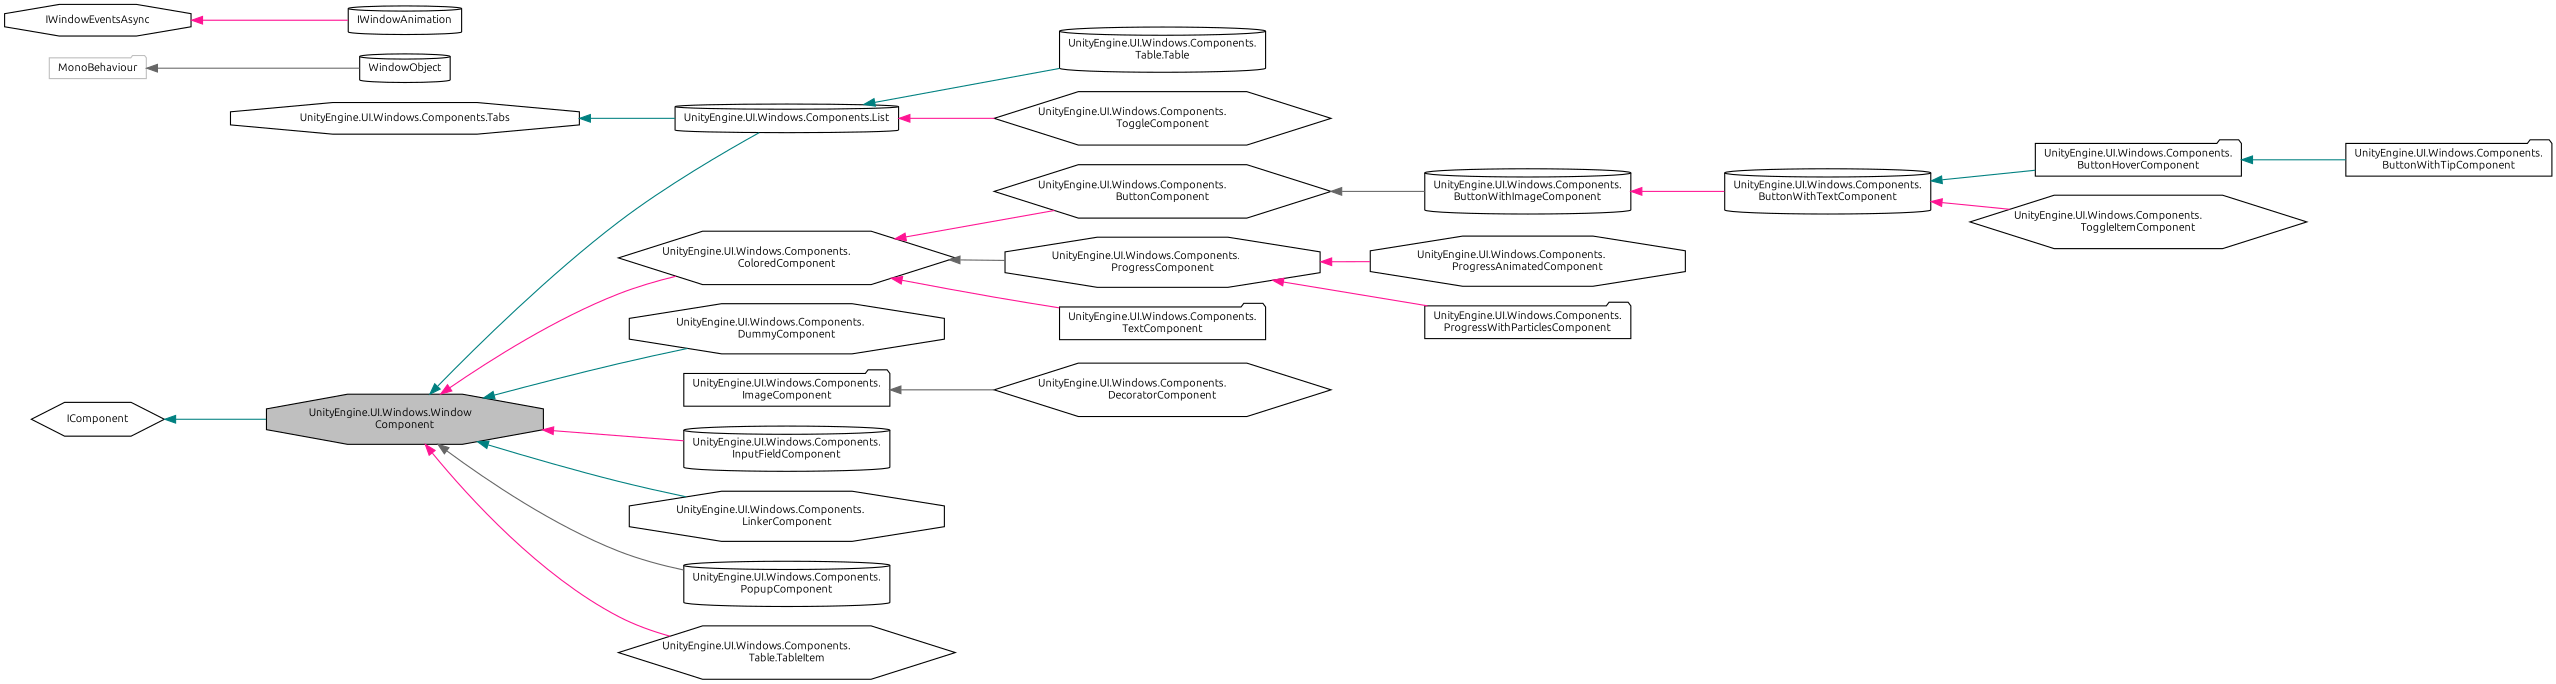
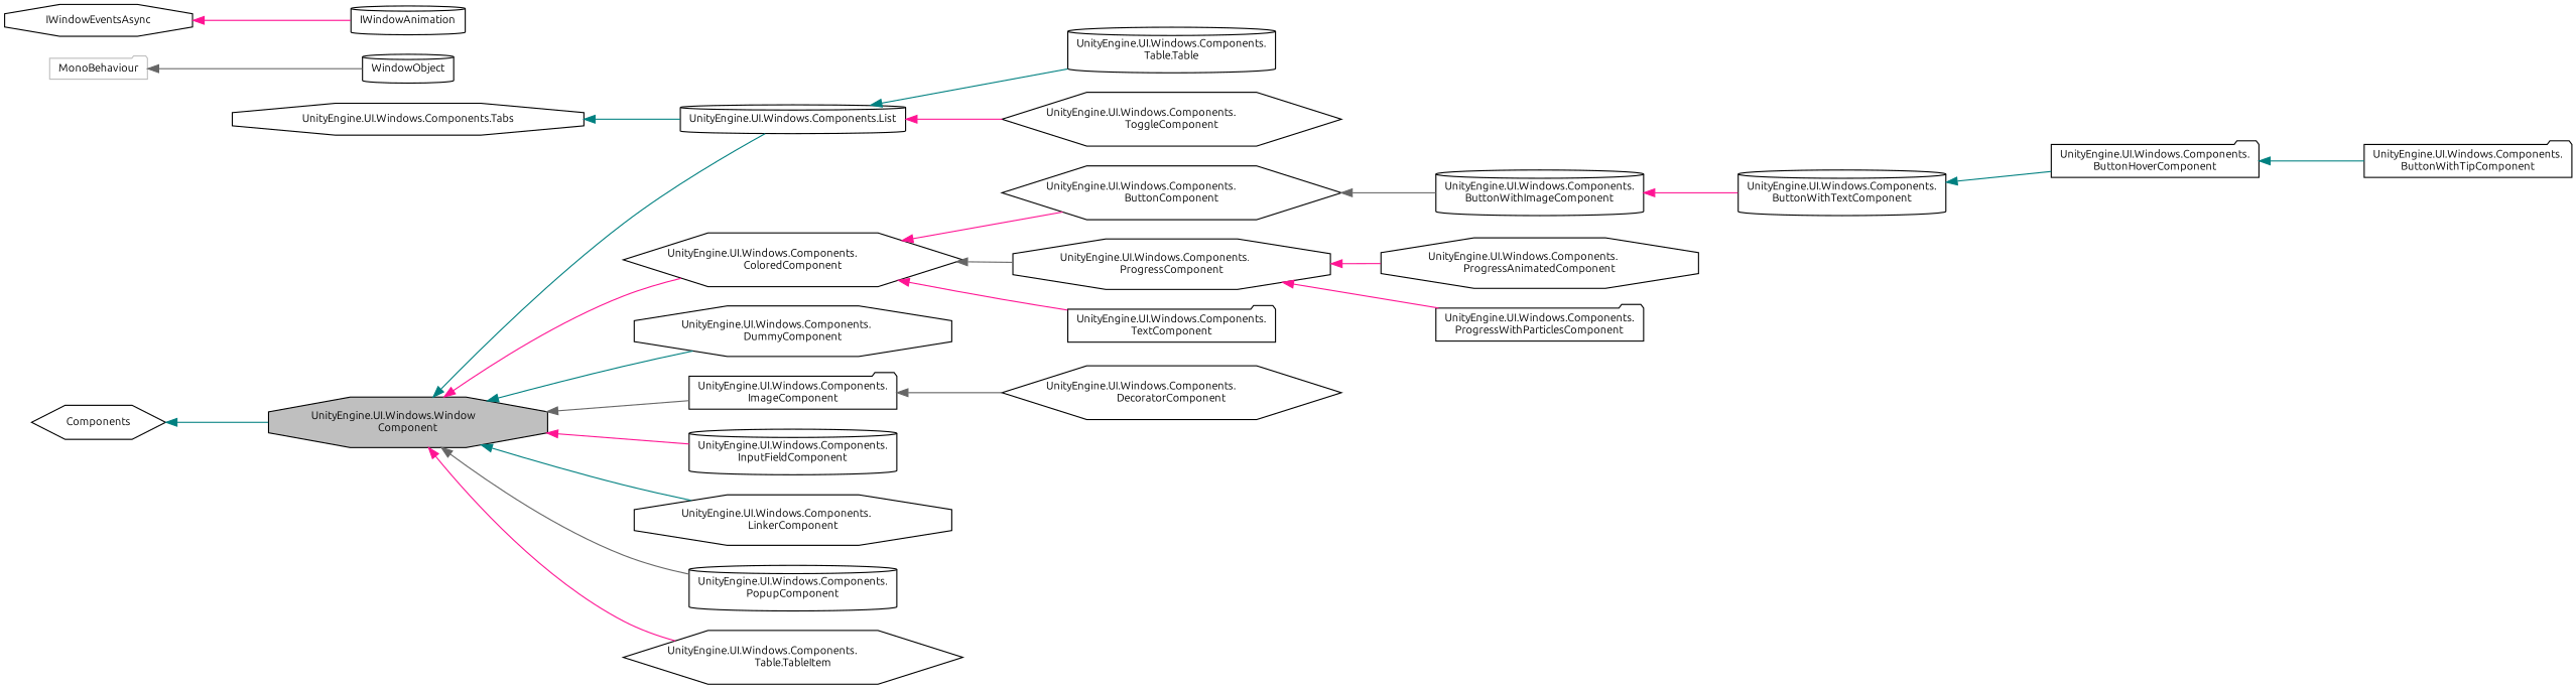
  digraph {
    fontname=Ubuntu
    rankdir=LR
    node [color=black fillcolor=white fontname=Ubuntu fontsize=10 shape=cylinder style=filled]
    edge [color=deeppink dir=back fontname=Ubuntu fontsize=10 labelfontname=FreeSans labelfontsize=10 style=solid]
    n1 [fillcolor=grey75 fontcolor=black height=0.2 label="UnityEngine.UI.Windows.Window\lComponent" shape=octagon width=0.4]
    n2 [height=0.2 label="UnityEngine.UI.Windows.Components.\lColoredComponent" shape=hexagon width=0.4]
    n3 [height=0.2 label="UnityEngine.UI.Windows.Components.\lDummyComponent" shape=octagon width=0.4]
    n4 [height=0.2 label="UnityEngine.UI.Windows.Components.\lImageComponent" shape=folder width=0.4]
    n5 [height=0.2 label="UnityEngine.UI.Windows.Components.\lInputFieldComponent" width=0.4]
    n6 [height=0.2 label="UnityEngine.UI.Windows.Components.\lLinkerComponent" shape=octagon width=0.4]
    n7 [height=0.2 label="UnityEngine.UI.Windows.Components.List" width=0.4]
    n8 [height=0.2 label="UnityEngine.UI.Windows.Components.\lPopupComponent" width=0.4]
    n9 [height=0.2 label="UnityEngine.UI.Windows.Components.\lTable.TableItem" shape=hexagon width=0.4]
    n10 [height=0.2 label="UnityEngine.UI.Windows.Components.\lButtonComponent" shape=hexagon width=0.4]
    n11 [height=0.2 label="UnityEngine.UI.Windows.Components.\lProgressComponent" shape=octagon width=0.4]
    n12 [height=0.2 label="UnityEngine.UI.Windows.Components.\lTextComponent" shape=folder width=0.4]
    n13 [height=0.2 label="UnityEngine.UI.Windows.Components.\lDecoratorComponent" shape=hexagon width=0.4]
    n14 [height=0.2 label="UnityEngine.UI.Windows.Components.\lTable.Table" width=0.4]
    n15 [height=0.2 label="UnityEngine.UI.Windows.Components.\lToggleComponent" shape=hexagon width=0.4]
    n16 [height=0.2 label=WindowObject width=0.4]
    n17 [color=grey75 height=0.2 label=MonoBehaviour shape=folder width=0.4]
    n18 [height=0.2 label=IWindowAnimation width=0.4]
    n19 [height=0.2 label=IWindowEventsAsync shape=octagon width=0.4]
-   n20 [height=0.2 label=IComponent shape=hexagon width=0.4]
+   n20 [height=0.2 label=Components shape=hexagon width=0.4]
    n21 [height=0.2 label="UnityEngine.UI.Windows.Components.\lButtonWithImageComponent" width=0.4]
    n22 [height=0.2 label="UnityEngine.UI.Windows.Components.\lProgressAnimatedComponent" shape=octagon width=0.4]
    n23 [height=0.2 label="UnityEngine.UI.Windows.Components.\lProgressWithParticlesComponent" shape=folder width=0.4]
    n24 [height=0.2 label="UnityEngine.UI.Windows.Components.\lButtonWithTextComponent" width=0.4]
    n25 [height=0.2 label="UnityEngine.UI.Windows.Components.\lButtonHoverComponent" shape=folder width=0.4]
-   n26 [height=0.2 label="UnityEngine.UI.Windows.Components.\lToggleItemComponent" shape=hexagon width=0.4]
    n27 [height=0.2 label="UnityEngine.UI.Windows.Components.\lButtonWithTipComponent" shape=folder width=0.4]
    n28 [height=0.2 label="UnityEngine.UI.Windows.Components.Tabs" shape=octagon width=0.4]
    n1 -> n2
    n1 -> n3 [color=teal]
+   n1 -> n4 [color=gray40]
    n1 -> n5
    n1 -> n6 [color=teal]
    n1 -> n7 [color=teal]
    n1 -> n8 [color=gray40]
    n1 -> n9
    n2 -> n10
    n2 -> n11 [color=gray40]
    n2 -> n12
    n4 -> n13 [color=gray40]
    n7 -> n14 [color=teal]
    n7 -> n15
    n10 -> n21 [color=gray40]
    n11 -> n22
    n11 -> n23
    n17 -> n16 [color=gray40]
    n19 -> n18
    n20 -> n1 [color=teal]
    n21 -> n24
    n24 -> n25 [color=teal]
-   n24 -> n26
    n25 -> n27 [color=teal]
    n28 -> n7 [color=teal]
  }
